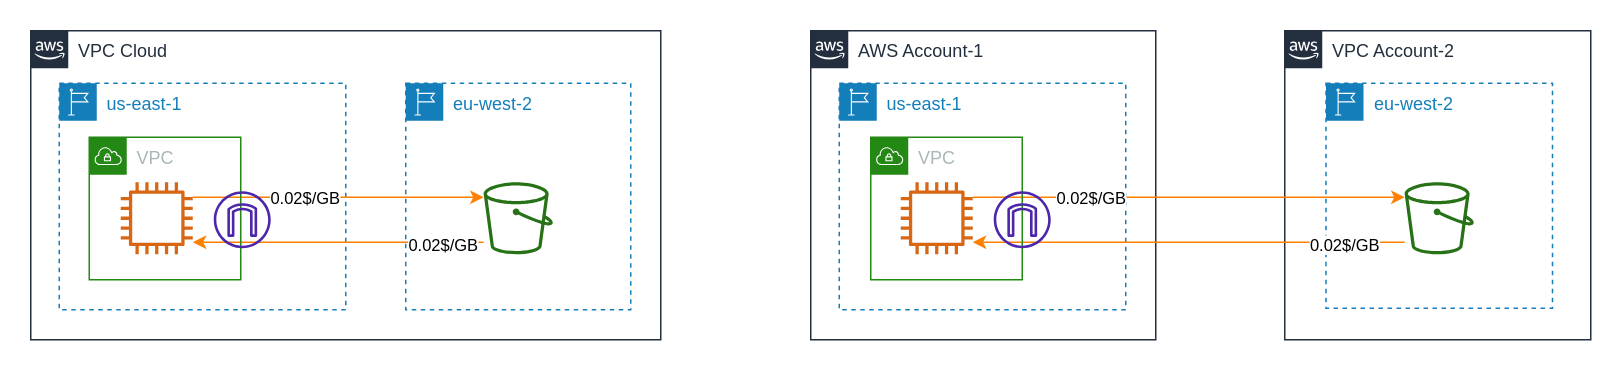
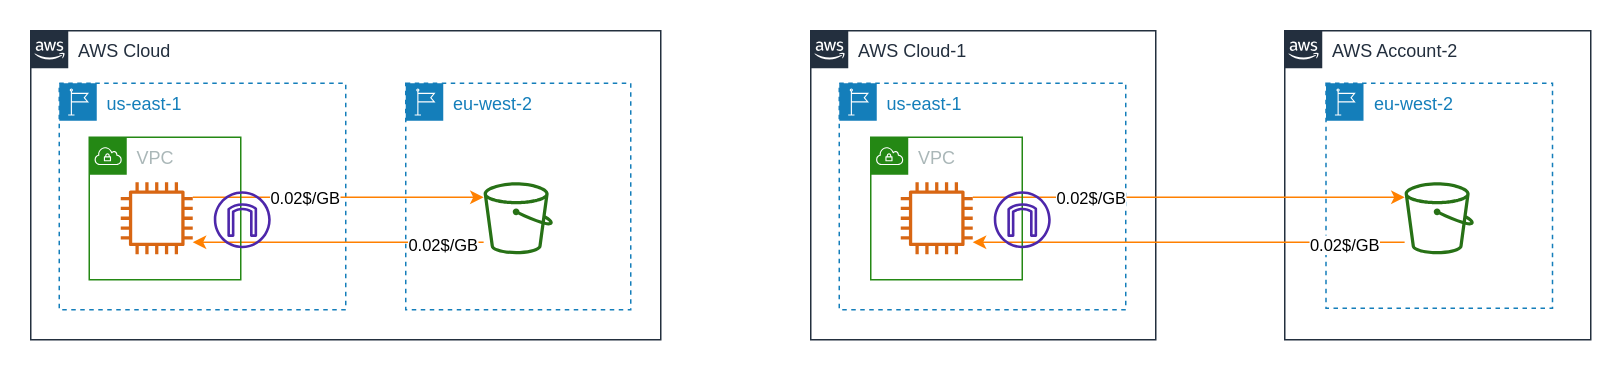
  <mxCell id="0" />
  <mxCell id="1" parent="0" />
- <mxCell id="2" value="VPC Account-2" style="points=[[0,0],[0.25,0],[0.5,0],[0.75,0],[1,0],[1,0.25],[1,0.5],[1,0.75],[1,1],[0.75,1],[0.5,1],[0.25,1],[0,1],[0,0.75],[0,0.5],[0,0.25]];outlineConnect=0;gradientColor=none;html=1;whiteSpace=wrap;fontSize=12;fontStyle=0;shape=mxgraph.aws4.group;grIcon=mxgraph.aws4.group_aws_cloud_alt;strokeColor=#232F3E;fillColor=none;verticalAlign=top;align=left;spacingLeft=30;fontColor=#232F3E;dashed=0;" parent="1" vertex="1"><mxGeometry x="856" y="20" width="204" height="206" as="geometry" /></mxCell>
- <mxCell id="3" value="AWS Account-1" style="points=[[0,0],[0.25,0],[0.5,0],[0.75,0],[1,0],[1,0.25],[1,0.5],[1,0.75],[1,1],[0.75,1],[0.5,1],[0.25,1],[0,1],[0,0.75],[0,0.5],[0,0.25]];outlineConnect=0;gradientColor=none;html=1;whiteSpace=wrap;fontSize=12;fontStyle=0;shape=mxgraph.aws4.group;grIcon=mxgraph.aws4.group_aws_cloud_alt;strokeColor=#232F3E;fillColor=none;verticalAlign=top;align=left;spacingLeft=30;fontColor=#232F3E;dashed=0;" parent="1" vertex="1"><mxGeometry x="540" y="20" width="230" height="206" as="geometry" /></mxCell>
- <mxCell id="4" value="VPC Cloud" style="points=[[0,0],[0.25,0],[0.5,0],[0.75,0],[1,0],[1,0.25],[1,0.5],[1,0.75],[1,1],[0.75,1],[0.5,1],[0.25,1],[0,1],[0,0.75],[0,0.5],[0,0.25]];outlineConnect=0;gradientColor=none;html=1;whiteSpace=wrap;fontSize=12;fontStyle=0;shape=mxgraph.aws4.group;grIcon=mxgraph.aws4.group_aws_cloud_alt;strokeColor=#232F3E;fillColor=none;verticalAlign=top;align=left;spacingLeft=30;fontColor=#232F3E;dashed=0;" parent="1" vertex="1"><mxGeometry x="20" y="20" width="420" height="206" as="geometry" /></mxCell>
+ <mxCell id="2" value="AWS Account-2" style="points=[[0,0],[0.25,0],[0.5,0],[0.75,0],[1,0],[1,0.25],[1,0.5],[1,0.75],[1,1],[0.75,1],[0.5,1],[0.25,1],[0,1],[0,0.75],[0,0.5],[0,0.25]];outlineConnect=0;gradientColor=none;html=1;whiteSpace=wrap;fontSize=12;fontStyle=0;shape=mxgraph.aws4.group;grIcon=mxgraph.aws4.group_aws_cloud_alt;strokeColor=#232F3E;fillColor=none;verticalAlign=top;align=left;spacingLeft=30;fontColor=#232F3E;dashed=0;" parent="1" vertex="1"><mxGeometry x="856" y="20" width="204" height="206" as="geometry" /></mxCell>
+ <mxCell id="3" value="AWS Cloud-1" style="points=[[0,0],[0.25,0],[0.5,0],[0.75,0],[1,0],[1,0.25],[1,0.5],[1,0.75],[1,1],[0.75,1],[0.5,1],[0.25,1],[0,1],[0,0.75],[0,0.5],[0,0.25]];outlineConnect=0;gradientColor=none;html=1;whiteSpace=wrap;fontSize=12;fontStyle=0;shape=mxgraph.aws4.group;grIcon=mxgraph.aws4.group_aws_cloud_alt;strokeColor=#232F3E;fillColor=none;verticalAlign=top;align=left;spacingLeft=30;fontColor=#232F3E;dashed=0;" parent="1" vertex="1"><mxGeometry x="540" y="20" width="230" height="206" as="geometry" /></mxCell>
+ <mxCell id="4" value="AWS Cloud" style="points=[[0,0],[0.25,0],[0.5,0],[0.75,0],[1,0],[1,0.25],[1,0.5],[1,0.75],[1,1],[0.75,1],[0.5,1],[0.25,1],[0,1],[0,0.75],[0,0.5],[0,0.25]];outlineConnect=0;gradientColor=none;html=1;whiteSpace=wrap;fontSize=12;fontStyle=0;shape=mxgraph.aws4.group;grIcon=mxgraph.aws4.group_aws_cloud_alt;strokeColor=#232F3E;fillColor=none;verticalAlign=top;align=left;spacingLeft=30;fontColor=#232F3E;dashed=0;" parent="1" vertex="1"><mxGeometry x="20" y="20" width="420" height="206" as="geometry" /></mxCell>
  <mxCell id="5" value="eu-west-2" style="points=[[0,0],[0.25,0],[0.5,0],[0.75,0],[1,0],[1,0.25],[1,0.5],[1,0.75],[1,1],[0.75,1],[0.5,1],[0.25,1],[0,1],[0,0.75],[0,0.5],[0,0.25]];outlineConnect=0;gradientColor=none;html=1;whiteSpace=wrap;fontSize=12;fontStyle=0;shape=mxgraph.aws4.group;grIcon=mxgraph.aws4.group_region;strokeColor=#147EBA;fillColor=none;verticalAlign=top;align=left;spacingLeft=30;fontColor=#147EBA;dashed=1;" parent="1" vertex="1"><mxGeometry x="270" y="55" width="150" height="151" as="geometry" /></mxCell>
  <mxCell id="6" value="us-east-1" style="points=[[0,0],[0.25,0],[0.5,0],[0.75,0],[1,0],[1,0.25],[1,0.5],[1,0.75],[1,1],[0.75,1],[0.5,1],[0.25,1],[0,1],[0,0.75],[0,0.5],[0,0.25]];outlineConnect=0;gradientColor=none;html=1;whiteSpace=wrap;fontSize=12;fontStyle=0;shape=mxgraph.aws4.group;grIcon=mxgraph.aws4.group_region;strokeColor=#147EBA;fillColor=none;verticalAlign=top;align=left;spacingLeft=30;fontColor=#147EBA;dashed=1;" parent="1" vertex="1"><mxGeometry x="39" y="55" width="191" height="151" as="geometry" /></mxCell>
  <mxCell id="7" style="edgeStyle=orthogonalEdgeStyle;rounded=0;orthogonalLoop=1;jettySize=auto;html=1;strokeColor=#FF8000;" parent="1" source="9" target="12" edge="1"><mxGeometry relative="1" as="geometry"><Array as="points"><mxPoint x="225" y="131" /><mxPoint x="225" y="131" /></Array></mxGeometry></mxCell>
  <mxCell id="8" value="0.02$/GB" style="edgeLabel;html=1;align=center;verticalAlign=middle;resizable=0;points=[];" parent="7" vertex="1" connectable="0"><mxGeometry x="-0.742" relative="1" as="geometry"><mxPoint x="49" as="offset" /></mxGeometry></mxCell>
  <mxCell id="9" value="" style="outlineConnect=0;fontColor=#232F3E;gradientColor=none;fillColor=#D86613;strokeColor=none;dashed=0;verticalLabelPosition=bottom;verticalAlign=top;align=center;html=1;fontSize=12;fontStyle=0;aspect=fixed;pointerEvents=1;shape=mxgraph.aws4.instance2;" parent="1" vertex="1"><mxGeometry x="80" y="121" width="48" height="48" as="geometry" /></mxCell>
  <mxCell id="10" style="edgeStyle=orthogonalEdgeStyle;rounded=0;orthogonalLoop=1;jettySize=auto;html=1;strokeColor=#FF8000;" parent="1" source="12" target="9" edge="1"><mxGeometry relative="1" as="geometry"><Array as="points"><mxPoint x="250" y="161" /><mxPoint x="250" y="161" /></Array></mxGeometry></mxCell>
  <mxCell id="11" value="0.02$/GB" style="edgeLabel;html=1;align=center;verticalAlign=middle;resizable=0;points=[];" parent="10" vertex="1" connectable="0"><mxGeometry x="-0.722" y="1" relative="1" as="geometry"><mxPoint as="offset" /></mxGeometry></mxCell>
  <mxCell id="12" value="" style="outlineConnect=0;fontColor=#232F3E;gradientColor=none;fillColor=#277116;strokeColor=none;dashed=0;verticalLabelPosition=bottom;verticalAlign=top;align=center;html=1;fontSize=12;fontStyle=0;aspect=fixed;pointerEvents=1;shape=mxgraph.aws4.bucket;" parent="1" vertex="1"><mxGeometry x="321.92" y="121" width="46.15" height="48" as="geometry" /></mxCell>
  <mxCell id="13" value="eu-west-2" style="points=[[0,0],[0.25,0],[0.5,0],[0.75,0],[1,0],[1,0.25],[1,0.5],[1,0.75],[1,1],[0.75,1],[0.5,1],[0.25,1],[0,1],[0,0.75],[0,0.5],[0,0.25]];outlineConnect=0;gradientColor=none;html=1;whiteSpace=wrap;fontSize=12;fontStyle=0;shape=mxgraph.aws4.group;grIcon=mxgraph.aws4.group_region;strokeColor=#147EBA;fillColor=none;verticalAlign=top;align=left;spacingLeft=30;fontColor=#147EBA;dashed=1;" parent="1" vertex="1"><mxGeometry x="883.5" y="55" width="151" height="150" as="geometry" /></mxCell>
  <mxCell id="14" value="us-east-1" style="points=[[0,0],[0.25,0],[0.5,0],[0.75,0],[1,0],[1,0.25],[1,0.5],[1,0.75],[1,1],[0.75,1],[0.5,1],[0.25,1],[0,1],[0,0.75],[0,0.5],[0,0.25]];outlineConnect=0;gradientColor=none;html=1;whiteSpace=wrap;fontSize=12;fontStyle=0;shape=mxgraph.aws4.group;grIcon=mxgraph.aws4.group_region;strokeColor=#147EBA;fillColor=none;verticalAlign=top;align=left;spacingLeft=30;fontColor=#147EBA;dashed=1;" parent="1" vertex="1"><mxGeometry x="559" y="55" width="191" height="151" as="geometry" /></mxCell>
  <mxCell id="15" style="edgeStyle=orthogonalEdgeStyle;rounded=0;orthogonalLoop=1;jettySize=auto;html=1;strokeColor=#FF8000;" parent="1" source="17" target="20" edge="1"><mxGeometry relative="1" as="geometry"><Array as="points"><mxPoint x="745" y="131" /><mxPoint x="745" y="131" /></Array></mxGeometry></mxCell>
  <mxCell id="16" value="0.02$/GB" style="edgeLabel;html=1;align=center;verticalAlign=middle;resizable=0;points=[];" parent="15" vertex="1" connectable="0"><mxGeometry x="-0.742" relative="1" as="geometry"><mxPoint x="41" as="offset" /></mxGeometry></mxCell>
  <mxCell id="17" value="" style="outlineConnect=0;fontColor=#232F3E;gradientColor=none;fillColor=#D86613;strokeColor=none;dashed=0;verticalLabelPosition=bottom;verticalAlign=top;align=center;html=1;fontSize=12;fontStyle=0;aspect=fixed;pointerEvents=1;shape=mxgraph.aws4.instance2;" parent="1" vertex="1"><mxGeometry x="600" y="121" width="48" height="48" as="geometry" /></mxCell>
  <mxCell id="18" style="edgeStyle=orthogonalEdgeStyle;rounded=0;orthogonalLoop=1;jettySize=auto;html=1;strokeColor=#FF8000;" parent="1" source="20" target="17" edge="1"><mxGeometry relative="1" as="geometry"><Array as="points"><mxPoint x="770" y="161" /><mxPoint x="770" y="161" /></Array></mxGeometry></mxCell>
  <mxCell id="19" value="0.02$/GB" style="edgeLabel;html=1;align=center;verticalAlign=middle;resizable=0;points=[];" parent="18" vertex="1" connectable="0"><mxGeometry x="-0.722" y="1" relative="1" as="geometry"><mxPoint as="offset" /></mxGeometry></mxCell>
  <mxCell id="20" value="" style="outlineConnect=0;fontColor=#232F3E;gradientColor=none;fillColor=#277116;strokeColor=none;dashed=0;verticalLabelPosition=bottom;verticalAlign=top;align=center;html=1;fontSize=12;fontStyle=0;aspect=fixed;pointerEvents=1;shape=mxgraph.aws4.bucket;" parent="1" vertex="1"><mxGeometry x="935.92" y="121" width="46.15" height="48" as="geometry" /></mxCell>
  <mxCell id="21" value="VPC" style="points=[[0,0],[0.25,0],[0.5,0],[0.75,0],[1,0],[1,0.25],[1,0.5],[1,0.75],[1,1],[0.75,1],[0.5,1],[0.25,1],[0,1],[0,0.75],[0,0.5],[0,0.25]];outlineConnect=0;gradientColor=none;html=1;whiteSpace=wrap;fontSize=12;fontStyle=0;container=1;pointerEvents=0;collapsible=0;recursiveResize=0;shape=mxgraph.aws4.group;grIcon=mxgraph.aws4.group_vpc;strokeColor=#248814;fillColor=none;verticalAlign=top;align=left;spacingLeft=30;fontColor=#AAB7B8;dashed=0;" parent="1" vertex="1"><mxGeometry x="59" y="91" width="101" height="95" as="geometry" /></mxCell>
  <mxCell id="22" value="" style="sketch=0;outlineConnect=0;fontColor=#232F3E;gradientColor=none;fillColor=#4D27AA;strokeColor=none;dashed=0;verticalLabelPosition=bottom;verticalAlign=top;align=center;html=1;fontSize=12;fontStyle=0;aspect=fixed;pointerEvents=1;shape=mxgraph.aws4.internet_gateway;" parent="1" vertex="1"><mxGeometry x="142" y="127" width="38" height="38" as="geometry" /></mxCell>
  <mxCell id="23" value="VPC" style="points=[[0,0],[0.25,0],[0.5,0],[0.75,0],[1,0],[1,0.25],[1,0.5],[1,0.75],[1,1],[0.75,1],[0.5,1],[0.25,1],[0,1],[0,0.75],[0,0.5],[0,0.25]];outlineConnect=0;gradientColor=none;html=1;whiteSpace=wrap;fontSize=12;fontStyle=0;container=1;pointerEvents=0;collapsible=0;recursiveResize=0;shape=mxgraph.aws4.group;grIcon=mxgraph.aws4.group_vpc;strokeColor=#248814;fillColor=none;verticalAlign=top;align=left;spacingLeft=30;fontColor=#AAB7B8;dashed=0;" parent="1" vertex="1"><mxGeometry x="580" y="91" width="101" height="95" as="geometry" /></mxCell>
  <mxCell id="24" value="" style="sketch=0;outlineConnect=0;fontColor=#232F3E;gradientColor=none;fillColor=#4D27AA;strokeColor=none;dashed=0;verticalLabelPosition=bottom;verticalAlign=top;align=center;html=1;fontSize=12;fontStyle=0;aspect=fixed;pointerEvents=1;shape=mxgraph.aws4.internet_gateway;" parent="23" vertex="1"><mxGeometry x="82" y="36" width="38" height="38" as="geometry" /></mxCell>
